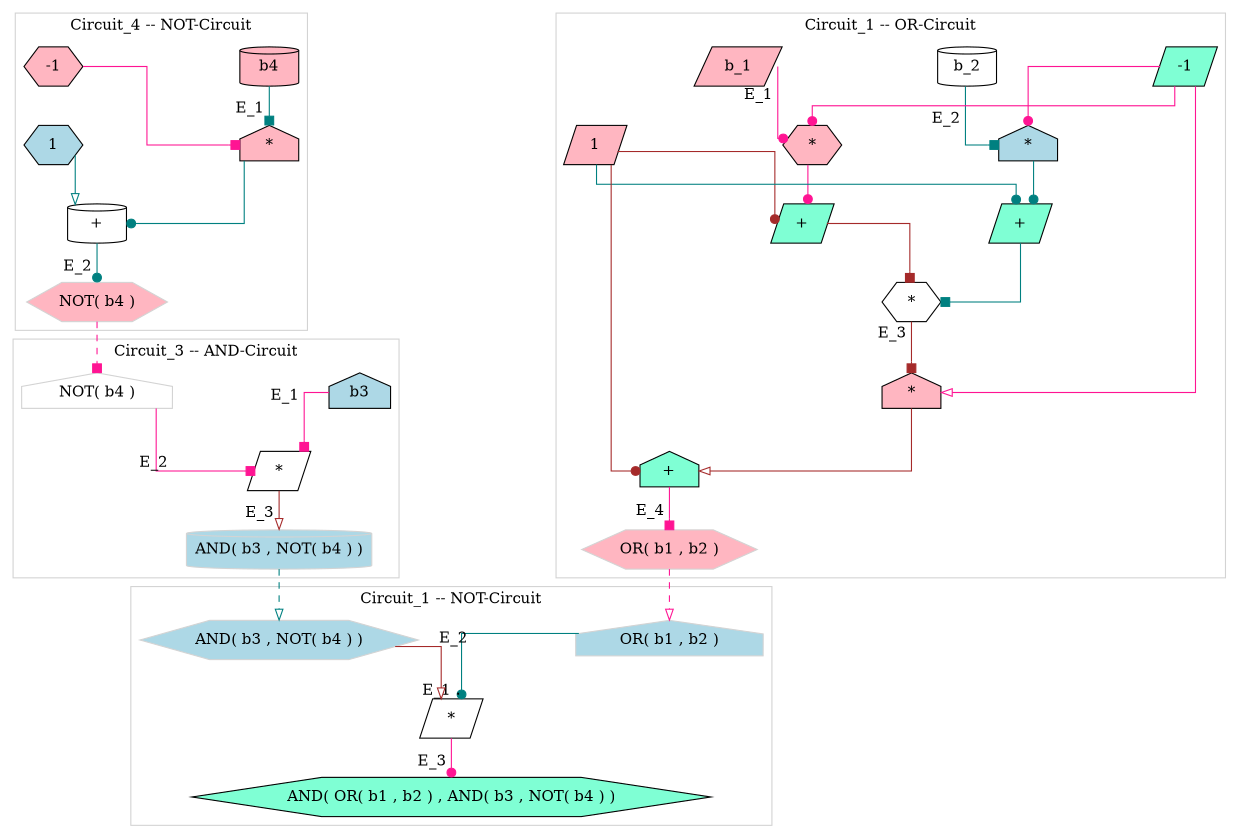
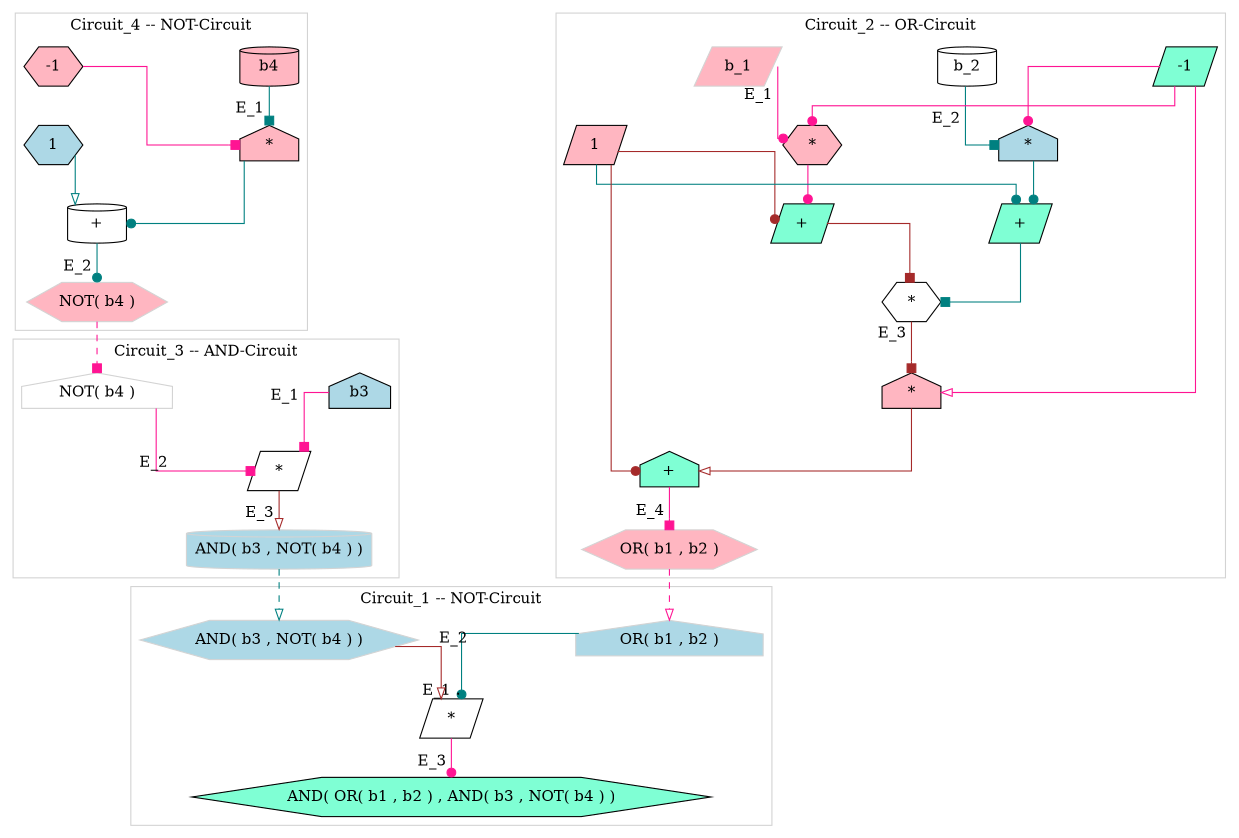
  digraph {
    forcelabels=true
    nodesep=2.0
    splines=ortho
    node [fillcolor=lightpink shape=hexagon style=filled]
    edge [arrowhead=dot color=deeppink]
    n1 [label="*"]
    n2 [fillcolor=aquamarine label="+" shape=parallelogram]
    n3 [fillcolor=lightblue label="*" shape=house]
    n4 [fillcolor=aquamarine label="+" shape=parallelogram]
    n5 [label="*" shape=house]
    n6 [fillcolor=aquamarine label="+" shape=house]
    n7 [fillcolor=white label="*"]
    n8 [color=lightgray label="OR( b1 , b2 )"]
-   n9 [label=b_1 shape=parallelogram]
+   n9 [label=b_1 shape=parallelogram color=lightgray]
    n10 [fillcolor=white label=b_2 shape=cylinder]
    n11 [fillcolor=aquamarine label=-1 shape=parallelogram]
    n12 [label=1 shape=parallelogram]
    n13 [fillcolor=lightblue label=b3 shape=house]
    n14 [fillcolor=white label="*" shape=parallelogram]
    n15 [color=lightgray fillcolor=lightblue label="AND( b3 , NOT( b4 ) )" shape=cylinder]
    n16 [color=lightgray fillcolor=white label="NOT( b4 )" shape=house]
    n17 [label=b4 shape=cylinder]
    n18 [label="*" shape=house]
    n19 [fillcolor=white label="+" shape=cylinder]
    n20 [color=lightgray label="NOT( b4 )"]
    n21 [label=-1]
    n22 [fillcolor=lightblue label=1]
    n23 [color=lightgray fillcolor=lightblue label="OR( b1 , b2 )" shape=house]
    n24 [fillcolor=white label="*" shape=parallelogram]
    n25 [fillcolor=aquamarine label="AND( OR( b1 , b2 ) , AND( b3 , NOT( b4 ) )"]
    n26 [color=lightgray fillcolor=lightblue label="AND( b3 , NOT( b4 ) )"]
    subgraph cluster_1 {
      color=lightgray
-     label="Circuit_1 -- OR-Circuit"
+     label="Circuit_2 -- OR-Circuit"
      n1
      n2
      n3
      n4
      n5
      n6
      n7
      n8
      n9
      n10
      n11
      n12
    }
    subgraph cluster_2 {
      color=lightgray
      label="Circuit_3 -- AND-Circuit"
      n13
      n14
      n15
      n16
    }
    subgraph cluster_3 {
      color=lightgray
      label="Circuit_4 -- NOT-Circuit"
      n17
      n18
      n19
      n20
      n21
      n22
    }
    subgraph cluster_4 {
      color=lightgray
      label="Circuit_1 -- NOT-Circuit"
      n23
      n24
      n25
      n26
    }
    n1 -> n2
    n2 -> n7 [arrowhead=box color=brown]
    n3 -> n4 [color=teal]
    n4 -> n7 [arrowhead=box color=teal]
    n5 -> n6 [arrowhead=onormal color=brown]
    n6 -> n8 [arrowhead=box xlabel="E_4 "]
    n7 -> n5 [arrowhead=box color=brown xlabel="E_3 "]
    n8 -> n23 [arrowhead=onormal style=dashed]
    n9 -> n1 [xlabel="E_1 "]
    n10 -> n3 [arrowhead=box color=teal xlabel="E_2 "]
    n11 -> n1
    n11 -> n3
    n11 -> n5 [arrowhead=onormal]
    n12 -> n2 [color=brown]
    n12 -> n4 [color=teal]
    n12 -> n6 [color=brown]
    n13 -> n14 [arrowhead=box xlabel="E_1 "]
    n14 -> n15 [arrowhead=onormal color=brown xlabel="E_3 "]
    n15 -> n26 [arrowhead=onormal color=teal style=dashed]
    n16 -> n14 [arrowhead=box xlabel=E_2]
    n17 -> n18 [arrowhead=box color=teal xlabel="E_1 "]
    n18 -> n19 [color=teal]
    n19 -> n20 [color=teal xlabel="E_2 "]
    n20 -> n16 [arrowhead=box style=dashed]
    n21 -> n18 [arrowhead=box]
    n22 -> n19 [arrowhead=onormal color=teal]
    n23 -> n24 [color=teal headlabel="E_1 ."]
    n24 -> n25 [xlabel="E_3 "]
    n26 -> n24 [arrowhead=onormal color=brown xlabel="E_2 "]
  }
